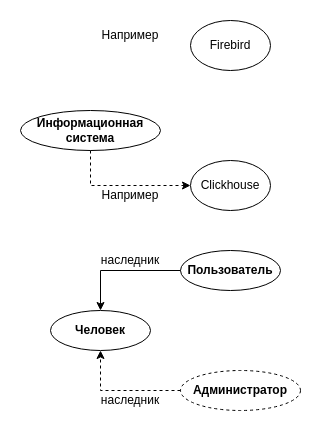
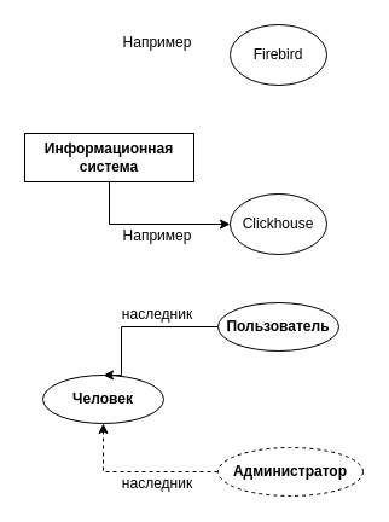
  <mxCell id="0" />
  <mxCell id="1" parent="0" />
- <mxCell id="2" value="&lt;b&gt;Информационная система&lt;/b&gt;" style="ellipse;whiteSpace=wrap;html=1;" vertex="1" parent="1"><mxGeometry x="20" y="110" width="140" height="40" as="geometry" /></mxCell>
+ <mxCell id="2" value="&lt;b&gt;Информационная система&lt;/b&gt;" style="whiteSpace=wrap;html=1;rounded=0;" vertex="1" parent="1"><mxGeometry x="20" y="110" width="140" height="40" as="geometry" /></mxCell>
  <mxCell id="3" value="Firebird" style="ellipse;whiteSpace=wrap;html=1;" vertex="1" parent="1"><mxGeometry x="190" y="20" width="80" height="50" as="geometry" /></mxCell>
  <mxCell id="4" value="Clickhouse" style="ellipse;whiteSpace=wrap;html=1;" vertex="1" parent="1"><mxGeometry x="190" y="160" width="80" height="50" as="geometry" /></mxCell>
- <mxCell id="5" value="" style="edgeStyle=segmentEdgeStyle;endArrow=classic;html=1;rounded=0;entryX=0;entryY=0.5;entryDx=0;entryDy=0;exitX=0.5;exitY=1;exitDx=0;exitDy=0;dashed=1;" edge="1" parent="1" source="2" target="4"><mxGeometry width="50" height="50" relative="1" as="geometry"><mxPoint x="130" y="310" as="sourcePoint" /><mxPoint x="180" y="260" as="targetPoint" /><Array as="points"><mxPoint x="90" y="185" /></Array></mxGeometry></mxCell>
+ <mxCell id="5" value="" style="edgeStyle=segmentEdgeStyle;endArrow=classic;html=1;rounded=0;entryX=0;entryY=0.5;entryDx=0;entryDy=0;exitX=0.5;exitY=1;exitDx=0;exitDy=0;" edge="1" parent="1" source="2" target="4"><mxGeometry width="50" height="50" relative="1" as="geometry"><mxPoint x="130" y="310" as="sourcePoint" /><mxPoint x="180" y="260" as="targetPoint" /><Array as="points"><mxPoint x="90" y="185" /></Array></mxGeometry></mxCell>
  <mxCell id="6" value="Например" style="text;html=1;strokeColor=none;fillColor=none;align=center;verticalAlign=middle;whiteSpace=wrap;rounded=0;" vertex="1" parent="1"><mxGeometry x="100" y="20" width="60" height="30" as="geometry" /></mxCell>
  <mxCell id="7" value="Например" style="text;html=1;strokeColor=none;fillColor=none;align=center;verticalAlign=middle;whiteSpace=wrap;rounded=0;" vertex="1" parent="1"><mxGeometry x="100" y="180" width="60" height="30" as="geometry" /></mxCell>
- <mxCell id="8" value="&lt;b&gt;Человек&lt;/b&gt;" style="ellipse;whiteSpace=wrap;html=1;" vertex="1" parent="1"><mxGeometry x="50" y="310" width="100" height="40" as="geometry" /></mxCell>
+ <mxCell id="8" value="&lt;b&gt;Человек&lt;/b&gt;" style="ellipse;whiteSpace=wrap;html=1;" vertex="1" parent="1"><mxGeometry x="35" y="310" width="100" height="40" as="geometry" /></mxCell>
  <mxCell id="9" value="&lt;b&gt;Пользователь&lt;/b&gt;" style="ellipse;whiteSpace=wrap;html=1;" vertex="1" parent="1"><mxGeometry x="180" y="250" width="100" height="40" as="geometry" /></mxCell>
  <mxCell id="10" value="&lt;b&gt;Администратор&lt;/b&gt;" style="ellipse;whiteSpace=wrap;html=1;dashed=1;" vertex="1" parent="1"><mxGeometry x="180" y="370" width="120" height="40" as="geometry" /></mxCell>
  <mxCell id="11" value="" style="edgeStyle=segmentEdgeStyle;endArrow=classic;html=1;rounded=0;entryX=0.5;entryY=1;entryDx=0;entryDy=0;exitX=0;exitY=0.5;exitDx=0;exitDy=0;dashed=1;" edge="1" parent="1" source="10" target="8"><mxGeometry width="50" height="50" relative="1" as="geometry"><mxPoint x="70" y="430" as="sourcePoint" /><mxPoint x="120" y="380" as="targetPoint" /></mxGeometry></mxCell>
  <mxCell id="12" value="" style="edgeStyle=segmentEdgeStyle;endArrow=classic;html=1;rounded=0;entryX=0.5;entryY=0;entryDx=0;entryDy=0;exitX=0;exitY=0.5;exitDx=0;exitDy=0;" edge="1" parent="1" source="9" target="8"><mxGeometry width="50" height="50" relative="1" as="geometry"><mxPoint x="50" y="250" as="sourcePoint" /><mxPoint x="100" y="310" as="targetPoint" /><Array as="points"><mxPoint x="100" y="270" /></Array></mxGeometry></mxCell>
  <mxCell id="13" value="наследник" style="text;html=1;strokeColor=none;fillColor=none;align=center;verticalAlign=middle;whiteSpace=wrap;rounded=0;" vertex="1" parent="1"><mxGeometry x="100" y="250" width="60" height="20" as="geometry" /></mxCell>
  <mxCell id="14" value="наследник" style="text;html=1;strokeColor=none;fillColor=none;align=center;verticalAlign=middle;whiteSpace=wrap;rounded=0;" vertex="1" parent="1"><mxGeometry x="100" y="390" width="60" height="20" as="geometry" /></mxCell>
